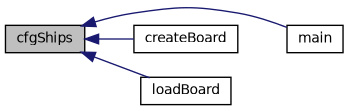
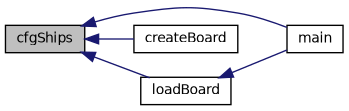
  digraph {
    rankdir=LR
    node [color=black fillcolor=white fontname=Helvetica fontsize=10 shape=record style=filled]
    edge [color=midnightblue dir=back fontname=Helvetica fontsize=10 labelfontname=Helvetica labelfontsize=10 style=solid]
    n1 [fillcolor=grey75 fontcolor=black height=0.2 label=cfgShips width=0.4]
    n2 [height=0.2 label=main width=0.4]
    n3 [height=0.2 label=createBoard width=0.4]
    n4 [height=0.2 label=loadBoard width=0.4]
    n1 -> n2
    n1 -> n3
    n1 -> n4
+   n4 -> n2
  }
